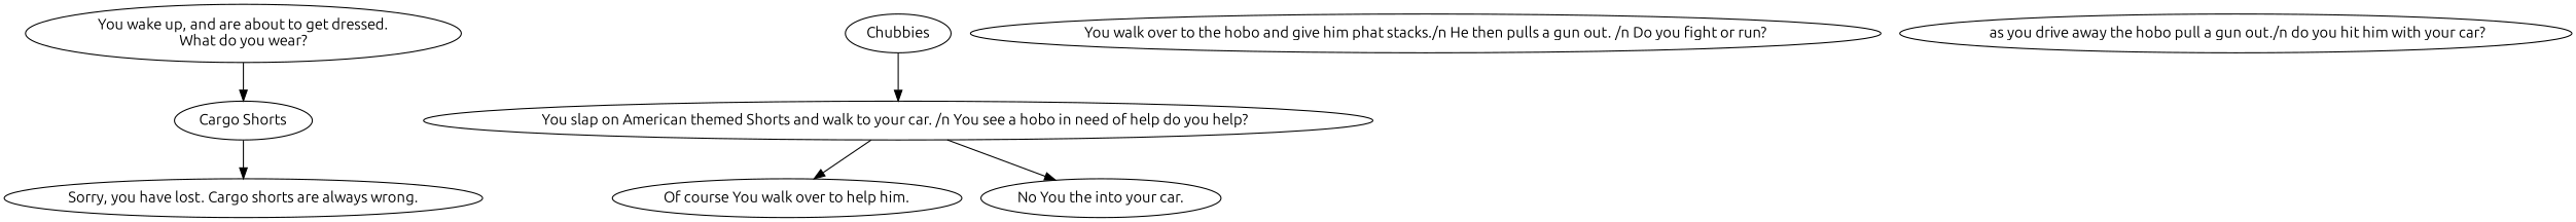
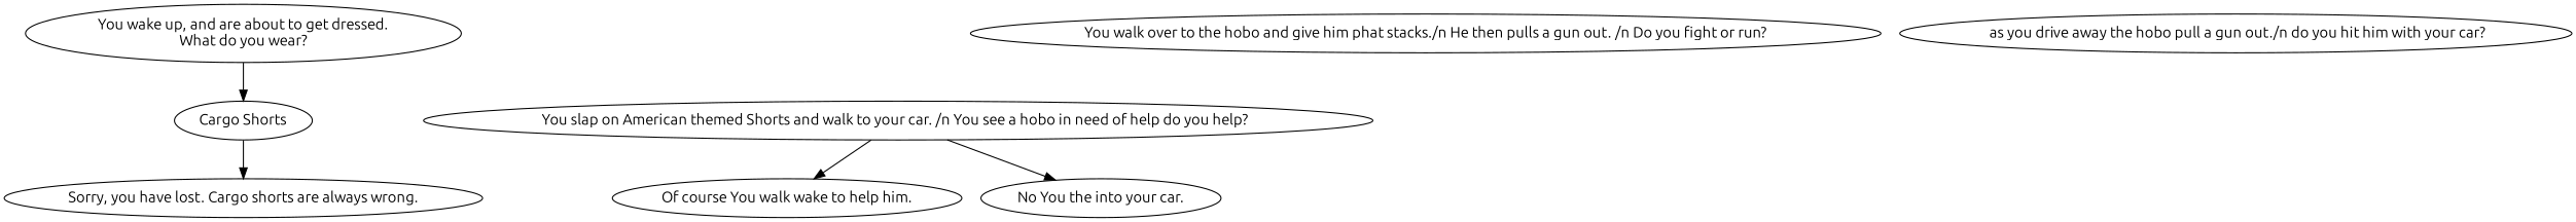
  digraph {
    fontname=Ubuntu
    node [fontname=Ubuntu]
    edge [fontname=Ubuntu]
    n1 [label="You wake up, and are about to get dressed.\nWhat do you wear?"]
    n2 [label="Cargo Shorts"]
-   n3 [label=Chubbies]
    n4 [label="You slap on American themed Shorts and walk to your car. /n You see a hobo in need of help do you help?  "]
    n5 [label="Sorry, you have lost. Cargo shorts are always wrong."]
-   n6 [label="Of course You walk over to help him."]
+   n6 [label="Of course You walk wake to help him."]
    n7 [label="No You the into your car."]
    n8 [label="You walk over to the hobo and give him phat stacks./n He then pulls a gun out. /n Do you fight or run?"]
    n9 [label=" as you drive away the hobo pull a gun out./n do you hit him with your car?"]
    n1 -> n2
    n2 -> n5
-   n3 -> n4
    n4 -> n6
    n4 -> n7
  }
